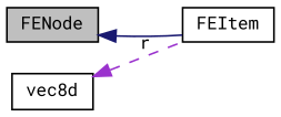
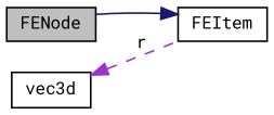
  digraph {
    fontname="Roboto Mono"
    rankdir=LR
    node [color=black fillcolor=white fontname="Roboto Mono" fontsize=10 shape=record style=filled]
    edge [dir=back fontname="Roboto Mono" fontsize=10 labelfontname=Helvetica labelfontsize=10]
    n1 [fillcolor=grey75 fontcolor=black height=0.2 label=FENode width=0.4]
    n2 [height=0.2 label=FEItem width=0.4]
-   n3 [height=0.2 label=vec8d width=0.4]
-   n1 -> n2 [color=midnightblue style=solid]
+   n3 [height=0.2 label=vec3d width=0.4]
+   n2 -> n1 [color=midnightblue style=solid]
    n3 -> n2 [color=darkorchid3 label=" r" style=dashed]
  }
